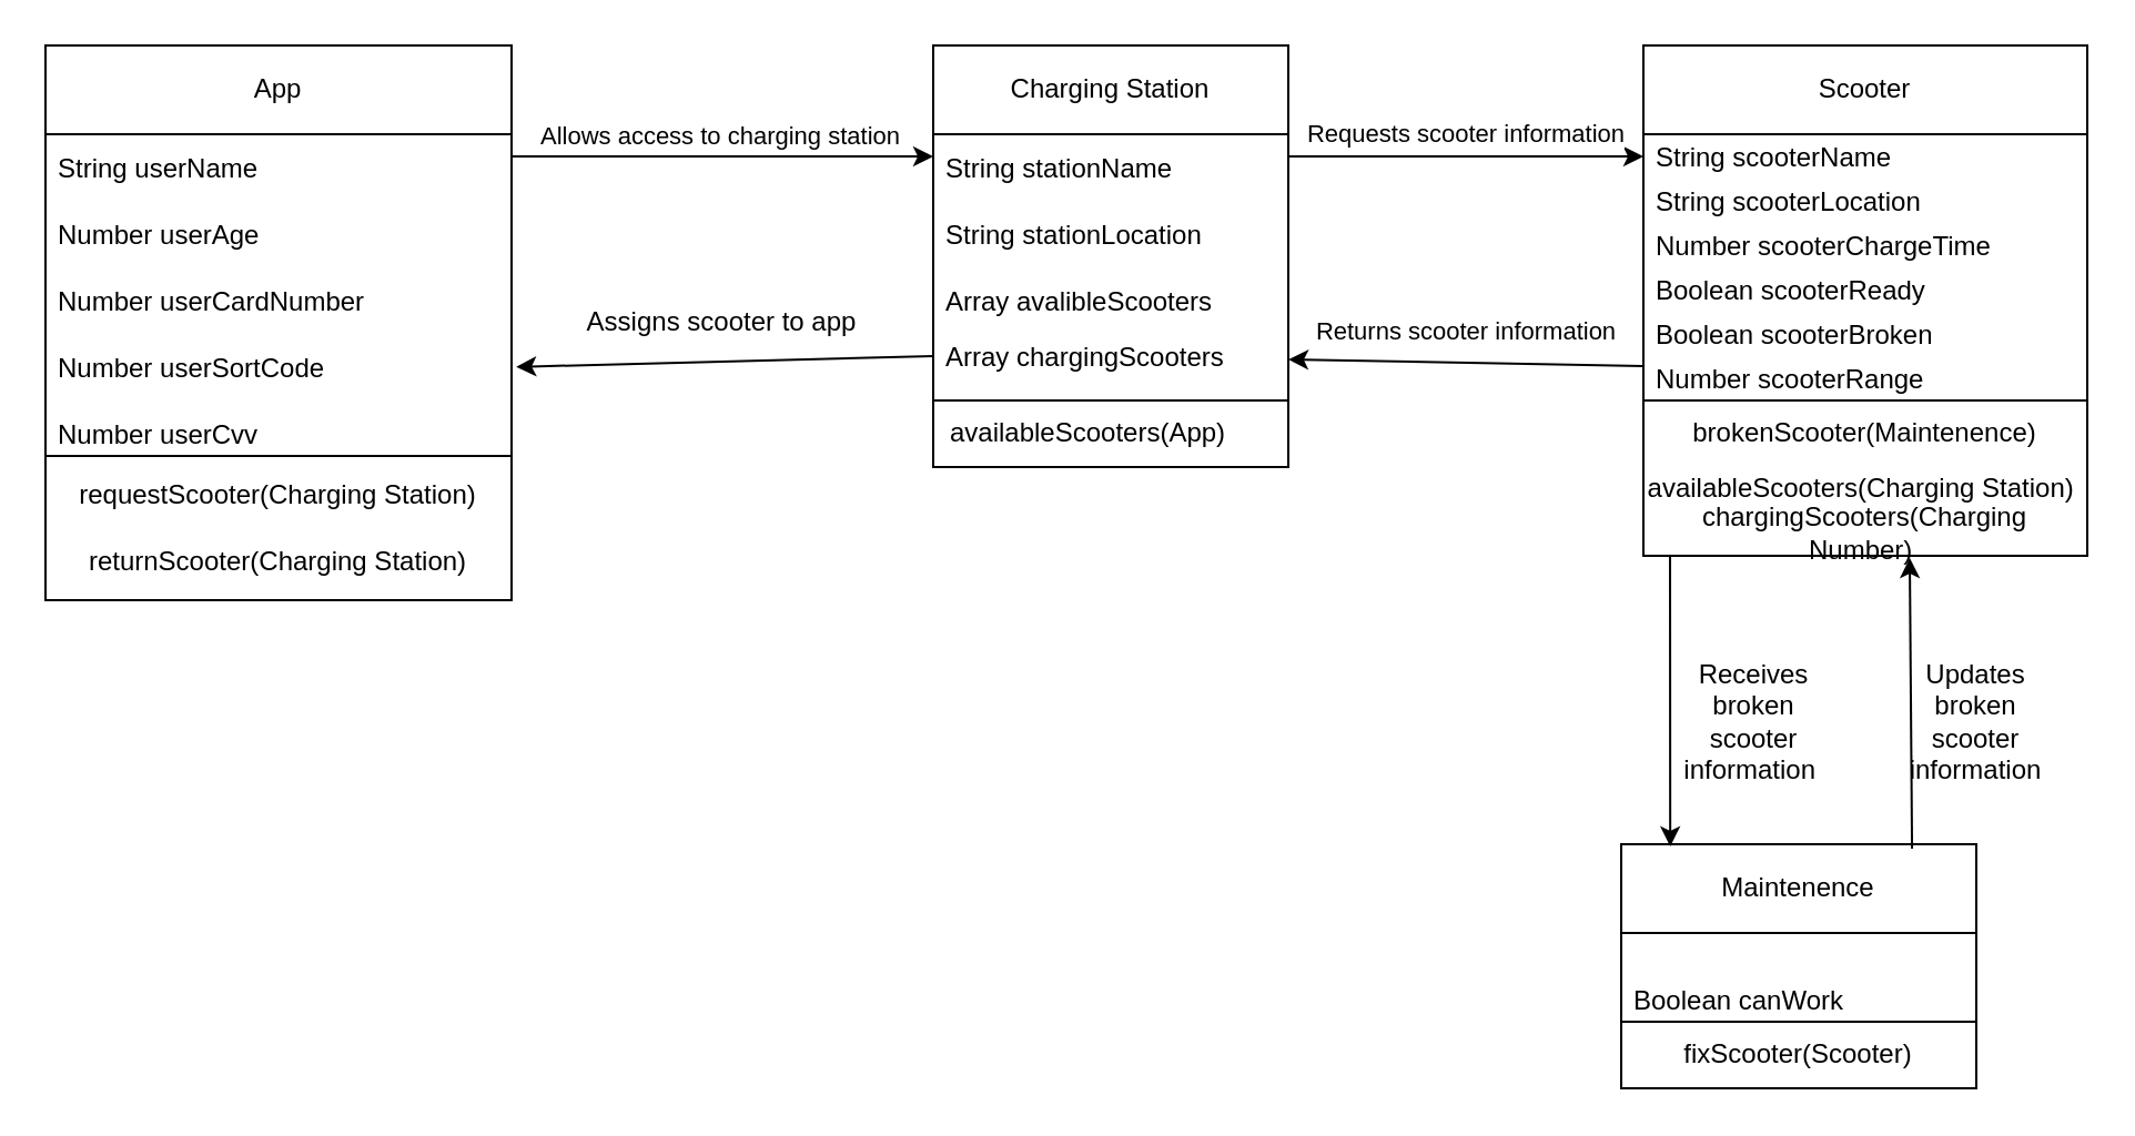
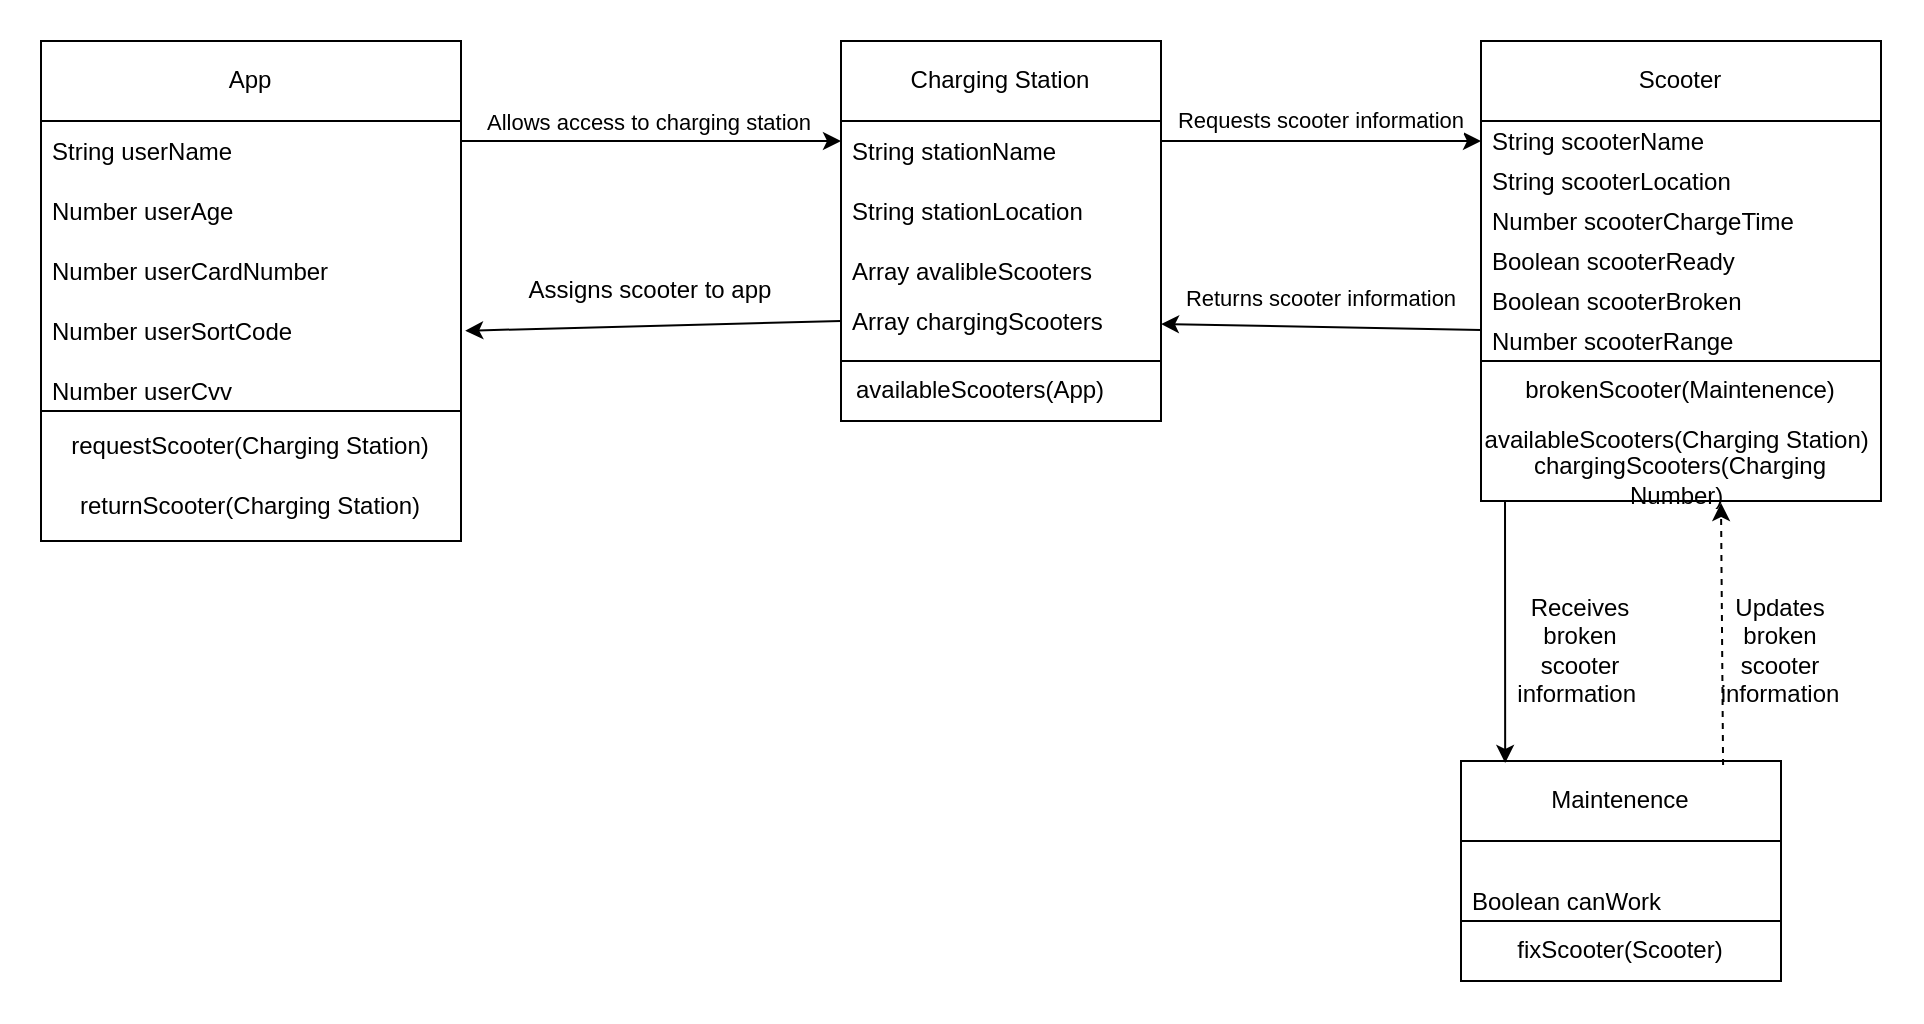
  <mxCell id="0" />
  <mxCell id="1" parent="0" />
  <mxCell id="2" value="" style="rounded=0;whiteSpace=wrap;html=1;" vertex="1" parent="1"><mxGeometry x="20" y="20" width="210" height="230" as="geometry" /></mxCell>
  <mxCell id="3" value="" style="rounded=0;whiteSpace=wrap;html=1;" vertex="1" parent="1"><mxGeometry x="420" y="20" width="160" height="190" as="geometry" /></mxCell>
  <mxCell id="4" value="" style="rounded=0;whiteSpace=wrap;html=1;" vertex="1" parent="1"><mxGeometry x="730" y="380" width="160" height="110" as="geometry" /></mxCell>
  <mxCell id="5" value="" style="rounded=0;whiteSpace=wrap;html=1;" vertex="1" parent="1"><mxGeometry x="740" y="20" width="200" height="200" as="geometry" /></mxCell>
  <mxCell id="6" value="App" style="rounded=0;whiteSpace=wrap;html=1;" vertex="1" parent="1"><mxGeometry x="20" y="20" width="210" height="40" as="geometry" /></mxCell>
  <mxCell id="7" value="String userName" style="text;strokeColor=none;fillColor=none;align=left;verticalAlign=middle;spacingLeft=4;spacingRight=4;overflow=hidden;points=[[0,0.5],[1,0.5]];portConstraint=eastwest;rotatable=0;" vertex="1" parent="1"><mxGeometry x="20" y="60" width="200" height="30" as="geometry" /></mxCell>
  <mxCell id="8" value="Number userAge" style="text;strokeColor=none;fillColor=none;align=left;verticalAlign=middle;spacingLeft=4;spacingRight=4;overflow=hidden;points=[[0,0.5],[1,0.5]];portConstraint=eastwest;rotatable=0;" vertex="1" parent="1"><mxGeometry x="20" y="90" width="200" height="30" as="geometry" /></mxCell>
  <mxCell id="9" value="Number userCardNumber" style="text;strokeColor=none;fillColor=none;align=left;verticalAlign=middle;spacingLeft=4;spacingRight=4;overflow=hidden;points=[[0,0.5],[1,0.5]];portConstraint=eastwest;rotatable=0;" vertex="1" parent="1"><mxGeometry x="20" y="120" width="200" height="30" as="geometry" /></mxCell>
  <mxCell id="10" value="Number userSortCode" style="text;strokeColor=none;fillColor=none;align=left;verticalAlign=middle;spacingLeft=4;spacingRight=4;overflow=hidden;points=[[0,0.5],[1,0.5]];portConstraint=eastwest;rotatable=0;" vertex="1" parent="1"><mxGeometry x="20" y="150" width="200" height="30" as="geometry" /></mxCell>
  <mxCell id="11" value="Number userCvv" style="text;strokeColor=none;fillColor=none;align=left;verticalAlign=middle;spacingLeft=4;spacingRight=4;overflow=hidden;points=[[0,0.5],[1,0.5]];portConstraint=eastwest;rotatable=0;" vertex="1" parent="1"><mxGeometry x="20" y="180" width="200" height="30" as="geometry" /></mxCell>
  <mxCell id="12" value="Charging Station" style="rounded=0;whiteSpace=wrap;html=1;" vertex="1" parent="1"><mxGeometry x="420" y="20" width="160" height="40" as="geometry" /></mxCell>
  <mxCell id="13" value="String stationName" style="text;strokeColor=none;fillColor=none;align=left;verticalAlign=middle;spacingLeft=4;spacingRight=4;overflow=hidden;points=[[0,0.5],[1,0.5]];portConstraint=eastwest;rotatable=0;" vertex="1" parent="1"><mxGeometry x="420" y="60" width="200" height="30" as="geometry" /></mxCell>
  <mxCell id="14" value="String stationLocation" style="text;strokeColor=none;fillColor=none;align=left;verticalAlign=middle;spacingLeft=4;spacingRight=4;overflow=hidden;points=[[0,0.5],[1,0.5]];portConstraint=eastwest;rotatable=0;" vertex="1" parent="1"><mxGeometry x="420" y="90" width="150" height="30" as="geometry" /></mxCell>
  <mxCell id="15" value="Array avalibleScooters" style="text;strokeColor=none;fillColor=none;align=left;verticalAlign=middle;spacingLeft=4;spacingRight=4;overflow=hidden;points=[[0,0.5],[1,0.5]];portConstraint=eastwest;rotatable=0;" vertex="1" parent="1"><mxGeometry x="420" y="120" width="200" height="30" as="geometry" /></mxCell>
  <mxCell id="16" value="Array chargingScooters" style="text;strokeColor=none;fillColor=none;align=left;verticalAlign=middle;spacingLeft=4;spacingRight=4;overflow=hidden;points=[[0,0.5],[1,0.5]];portConstraint=eastwest;rotatable=0;" vertex="1" parent="1"><mxGeometry x="420" y="150" width="160" height="20" as="geometry" /></mxCell>
  <mxCell id="17" value="Scooter" style="rounded=0;whiteSpace=wrap;html=1;" vertex="1" parent="1"><mxGeometry x="740" y="20" width="200" height="40" as="geometry" /></mxCell>
  <mxCell id="18" value="String scooterName" style="text;strokeColor=none;fillColor=none;align=left;verticalAlign=middle;spacingLeft=4;spacingRight=4;overflow=hidden;points=[[0,0.5],[1,0.5]];portConstraint=eastwest;rotatable=0;" vertex="1" parent="1"><mxGeometry x="740" y="60" width="200" height="20" as="geometry" /></mxCell>
  <mxCell id="19" value="Maintenence" style="rounded=0;whiteSpace=wrap;html=1;" vertex="1" parent="1"><mxGeometry x="730" y="380" width="160" height="40" as="geometry" /></mxCell>
  <mxCell id="20" value="Boolean canWork" style="text;strokeColor=none;fillColor=none;align=left;verticalAlign=middle;spacingLeft=4;spacingRight=4;overflow=hidden;points=[[0,0.5],[1,0.5]];portConstraint=eastwest;rotatable=0;" vertex="1" parent="1"><mxGeometry x="730" y="440" width="160" height="20" as="geometry" /></mxCell>
  <mxCell id="21" value="String scooterLocation" style="text;strokeColor=none;fillColor=none;align=left;verticalAlign=middle;spacingLeft=4;spacingRight=4;overflow=hidden;points=[[0,0.5],[1,0.5]];portConstraint=eastwest;rotatable=0;" vertex="1" parent="1"><mxGeometry x="740" y="80" width="200" height="20" as="geometry" /></mxCell>
  <mxCell id="22" value="Number scooterChargeTime" style="text;strokeColor=none;fillColor=none;align=left;verticalAlign=middle;spacingLeft=4;spacingRight=4;overflow=hidden;points=[[0,0.5],[1,0.5]];portConstraint=eastwest;rotatable=0;" vertex="1" parent="1"><mxGeometry x="740" y="100" width="200" height="20" as="geometry" /></mxCell>
  <mxCell id="23" value="Boolean scooterReady" style="text;strokeColor=none;fillColor=none;align=left;verticalAlign=middle;spacingLeft=4;spacingRight=4;overflow=hidden;points=[[0,0.5],[1,0.5]];portConstraint=eastwest;rotatable=0;" vertex="1" parent="1"><mxGeometry x="740" y="120" width="200" height="20" as="geometry" /></mxCell>
  <mxCell id="24" value="Boolean scooterBroken" style="text;strokeColor=none;fillColor=none;align=left;verticalAlign=middle;spacingLeft=4;spacingRight=4;overflow=hidden;points=[[0,0.5],[1,0.5]];portConstraint=eastwest;rotatable=0;" vertex="1" parent="1"><mxGeometry x="740" y="140" width="200" height="20" as="geometry" /></mxCell>
  <mxCell id="25" value="Number scooterRange" style="text;strokeColor=none;fillColor=none;align=left;verticalAlign=middle;spacingLeft=4;spacingRight=4;overflow=hidden;points=[[0,0.5],[1,0.5]];portConstraint=eastwest;rotatable=0;" vertex="1" parent="1"><mxGeometry x="740" y="160" width="160" height="20" as="geometry" /></mxCell>
  <mxCell id="26" value="" style="endArrow=classic;html=1;rounded=0;" edge="1" parent="1"><mxGeometry width="50" height="50" relative="1" as="geometry"><mxPoint x="230" y="70" as="sourcePoint" /><mxPoint x="420" y="70" as="targetPoint" /><Array as="points" /></mxGeometry></mxCell>
  <mxCell id="27" value="Allows access to charging station" style="edgeLabel;html=1;align=center;verticalAlign=middle;resizable=0;points=[];" vertex="1" connectable="0" parent="26"><mxGeometry x="0.351" y="-1" relative="1" as="geometry"><mxPoint x="-35" y="-11" as="offset" /></mxGeometry></mxCell>
  <mxCell id="28" value="Requests scooter information" style="endArrow=classic;html=1;rounded=0;entryX=0;entryY=0.5;entryDx=0;entryDy=0;" edge="1" parent="1" target="18"><mxGeometry y="10" width="50" height="50" relative="1" as="geometry"><mxPoint x="580" y="70" as="sourcePoint" /><mxPoint x="630" y="20" as="targetPoint" /><mxPoint as="offset" /></mxGeometry></mxCell>
  <mxCell id="29" value="" style="endArrow=classic;html=1;rounded=0;" edge="1" parent="1" target="16"><mxGeometry width="50" height="50" relative="1" as="geometry"><mxPoint x="740" y="164.5" as="sourcePoint" /><mxPoint x="670" y="164.5" as="targetPoint" /></mxGeometry></mxCell>
  <mxCell id="30" value="Returns scooter information" style="edgeLabel;html=1;align=center;verticalAlign=middle;resizable=0;points=[];" vertex="1" connectable="0" parent="29"><mxGeometry x="-0.15" y="2" relative="1" as="geometry"><mxPoint x="-12" y="-17" as="offset" /></mxGeometry></mxCell>
  <mxCell id="31" value="" style="endArrow=classic;html=1;rounded=0;exitX=0.055;exitY=0.995;exitDx=0;exitDy=0;exitPerimeter=0;entryX=0.138;entryY=0.025;entryDx=0;entryDy=0;entryPerimeter=0;" edge="1" parent="1" target="19"><mxGeometry width="50" height="50" relative="1" as="geometry"><mxPoint x="751" y="219" as="sourcePoint" /><mxPoint x="760" y="290" as="targetPoint" /><Array as="points"><mxPoint x="752" y="240" /></Array></mxGeometry></mxCell>
  <mxCell id="32" value="Receives broken scooter information&amp;nbsp;" style="text;html=1;strokeColor=none;fillColor=none;align=center;verticalAlign=middle;whiteSpace=wrap;rounded=0;" vertex="1" parent="1"><mxGeometry x="760" y="310" width="60" height="30" as="geometry" /></mxCell>
- <mxCell id="33" value="" style="endArrow=classic;html=1;rounded=0;exitX=0.819;exitY=0.05;exitDx=0;exitDy=0;exitPerimeter=0;entryX=0.6;entryY=1.05;entryDx=0;entryDy=0;entryPerimeter=0;" edge="1" parent="1" source="19" target="40"><mxGeometry width="50" height="50" relative="1" as="geometry"><mxPoint x="860" y="300" as="sourcePoint" /><mxPoint x="860" y="260" as="targetPoint" /></mxGeometry></mxCell>
+ <mxCell id="33" value="" style="endArrow=classic;html=1;rounded=0;exitX=0.819;exitY=0.05;exitDx=0;exitDy=0;exitPerimeter=0;entryX=0.6;entryY=1.05;entryDx=0;entryDy=0;entryPerimeter=0;dashed=1;" edge="1" parent="1" source="19" target="40"><mxGeometry width="50" height="50" relative="1" as="geometry"><mxPoint x="860" y="300" as="sourcePoint" /><mxPoint x="860" y="260" as="targetPoint" /></mxGeometry></mxCell>
  <mxCell id="34" value="Updates broken scooter information" style="text;html=1;strokeColor=none;fillColor=none;align=center;verticalAlign=middle;whiteSpace=wrap;rounded=0;" vertex="1" parent="1"><mxGeometry x="860" y="310" width="60" height="30" as="geometry" /></mxCell>
  <mxCell id="35" value="" style="rounded=0;whiteSpace=wrap;html=1;" vertex="1" parent="1"><mxGeometry x="730" y="460" width="160" height="30" as="geometry" /></mxCell>
  <mxCell id="36" value="fixScooter(Scooter)" style="text;html=1;strokeColor=none;fillColor=none;align=center;verticalAlign=middle;whiteSpace=wrap;rounded=0;" vertex="1" parent="1"><mxGeometry x="730" y="460" width="160" height="30" as="geometry" /></mxCell>
  <mxCell id="37" value="" style="rounded=0;whiteSpace=wrap;html=1;" vertex="1" parent="1"><mxGeometry x="740" y="180" width="200" height="70" as="geometry" /></mxCell>
  <mxCell id="38" value="brokenScooter(Maintenence)" style="text;html=1;strokeColor=none;fillColor=none;align=center;verticalAlign=middle;whiteSpace=wrap;rounded=0;" vertex="1" parent="1"><mxGeometry x="740" y="180" width="200" height="30" as="geometry" /></mxCell>
  <mxCell id="39" value="availableScooters(Charging Station)&amp;nbsp;" style="text;html=1;strokeColor=none;fillColor=none;align=center;verticalAlign=middle;whiteSpace=wrap;rounded=0;" vertex="1" parent="1"><mxGeometry x="740" y="210" width="200" height="20" as="geometry" /></mxCell>
  <mxCell id="40" value="chargingScooters(Charging Number)&amp;nbsp;" style="text;html=1;strokeColor=none;fillColor=none;align=center;verticalAlign=middle;whiteSpace=wrap;rounded=0;" vertex="1" parent="1"><mxGeometry x="740" y="230" width="200" height="20" as="geometry" /></mxCell>
  <mxCell id="41" value="" style="rounded=0;whiteSpace=wrap;html=1;" vertex="1" parent="1"><mxGeometry x="420" y="180" width="160" height="30" as="geometry" /></mxCell>
  <mxCell id="42" value="availableScooters(App)" style="text;html=1;strokeColor=none;fillColor=none;align=center;verticalAlign=middle;whiteSpace=wrap;rounded=0;" vertex="1" parent="1"><mxGeometry x="460" y="180" width="60" height="30" as="geometry" /></mxCell>
  <mxCell id="43" value="" style="endArrow=classic;html=1;rounded=0;exitX=0;exitY=0.5;exitDx=0;exitDy=0;entryX=1.01;entryY=0.63;entryDx=0;entryDy=0;entryPerimeter=0;" edge="1" parent="1" source="16" target="2"><mxGeometry width="50" height="50" relative="1" as="geometry"><mxPoint x="460" y="260" as="sourcePoint" /><mxPoint x="330" y="160" as="targetPoint" /></mxGeometry></mxCell>
  <mxCell id="44" value="Assigns scooter to app" style="text;html=1;strokeColor=none;fillColor=none;align=center;verticalAlign=middle;whiteSpace=wrap;rounded=0;" vertex="1" parent="1"><mxGeometry x="250" y="130" width="150" height="30" as="geometry" /></mxCell>
  <mxCell id="45" value="" style="rounded=0;whiteSpace=wrap;html=1;" vertex="1" parent="1"><mxGeometry x="20" y="205" width="210" height="65" as="geometry" /></mxCell>
  <mxCell id="46" value="requestScooter(Charging Station)" style="text;html=1;strokeColor=none;fillColor=none;align=center;verticalAlign=middle;whiteSpace=wrap;rounded=0;" vertex="1" parent="1"><mxGeometry x="20" y="205" width="210" height="35" as="geometry" /></mxCell>
  <mxCell id="47" value="returnScooter(Charging Station)" style="text;html=1;strokeColor=none;fillColor=none;align=center;verticalAlign=middle;whiteSpace=wrap;rounded=0;" vertex="1" parent="1"><mxGeometry x="20" y="235" width="210" height="35" as="geometry" /></mxCell>
